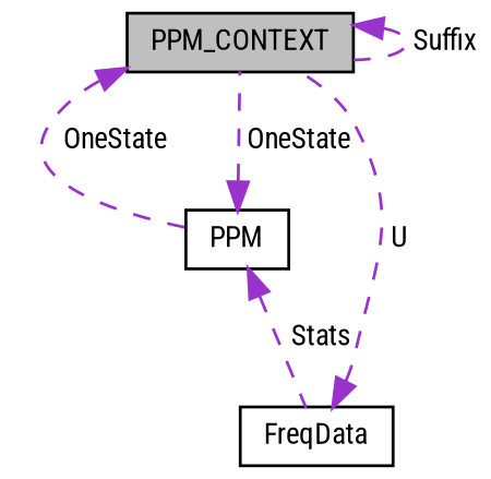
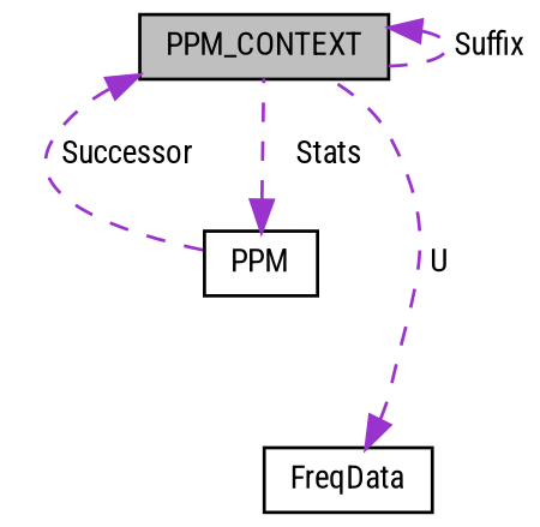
  digraph {
    fontname="Roboto Condensed"
    node [color=black fillcolor=white fontname="Roboto Condensed" fontsize=10 shape=record style=filled]
    edge [color=darkorchid3 dir=back fontname="Roboto Condensed" fontsize=10 labelfontname=Helvetica labelfontsize=10 style=dashed]
    n1 [fillcolor=grey75 fontcolor=black height=0.2 label=PPM_CONTEXT width=0.4]
    n2 [height=0.2 label=PPM width=0.4]
    n3 [height=0.2 label=FreqData width=0.4]
    n1 -> n1 [label=" Suffix"]
-   n1 -> n2 [label=" OneState"]
-   n2 -> n1 [label=" OneState"]
-   n2 -> n3 [label=" Stats"]
+   n1 -> n2 [label=" Successor"]
+   n2 -> n1 [label=" Stats"]
    n3 -> n1 [label=" U"]
  }
